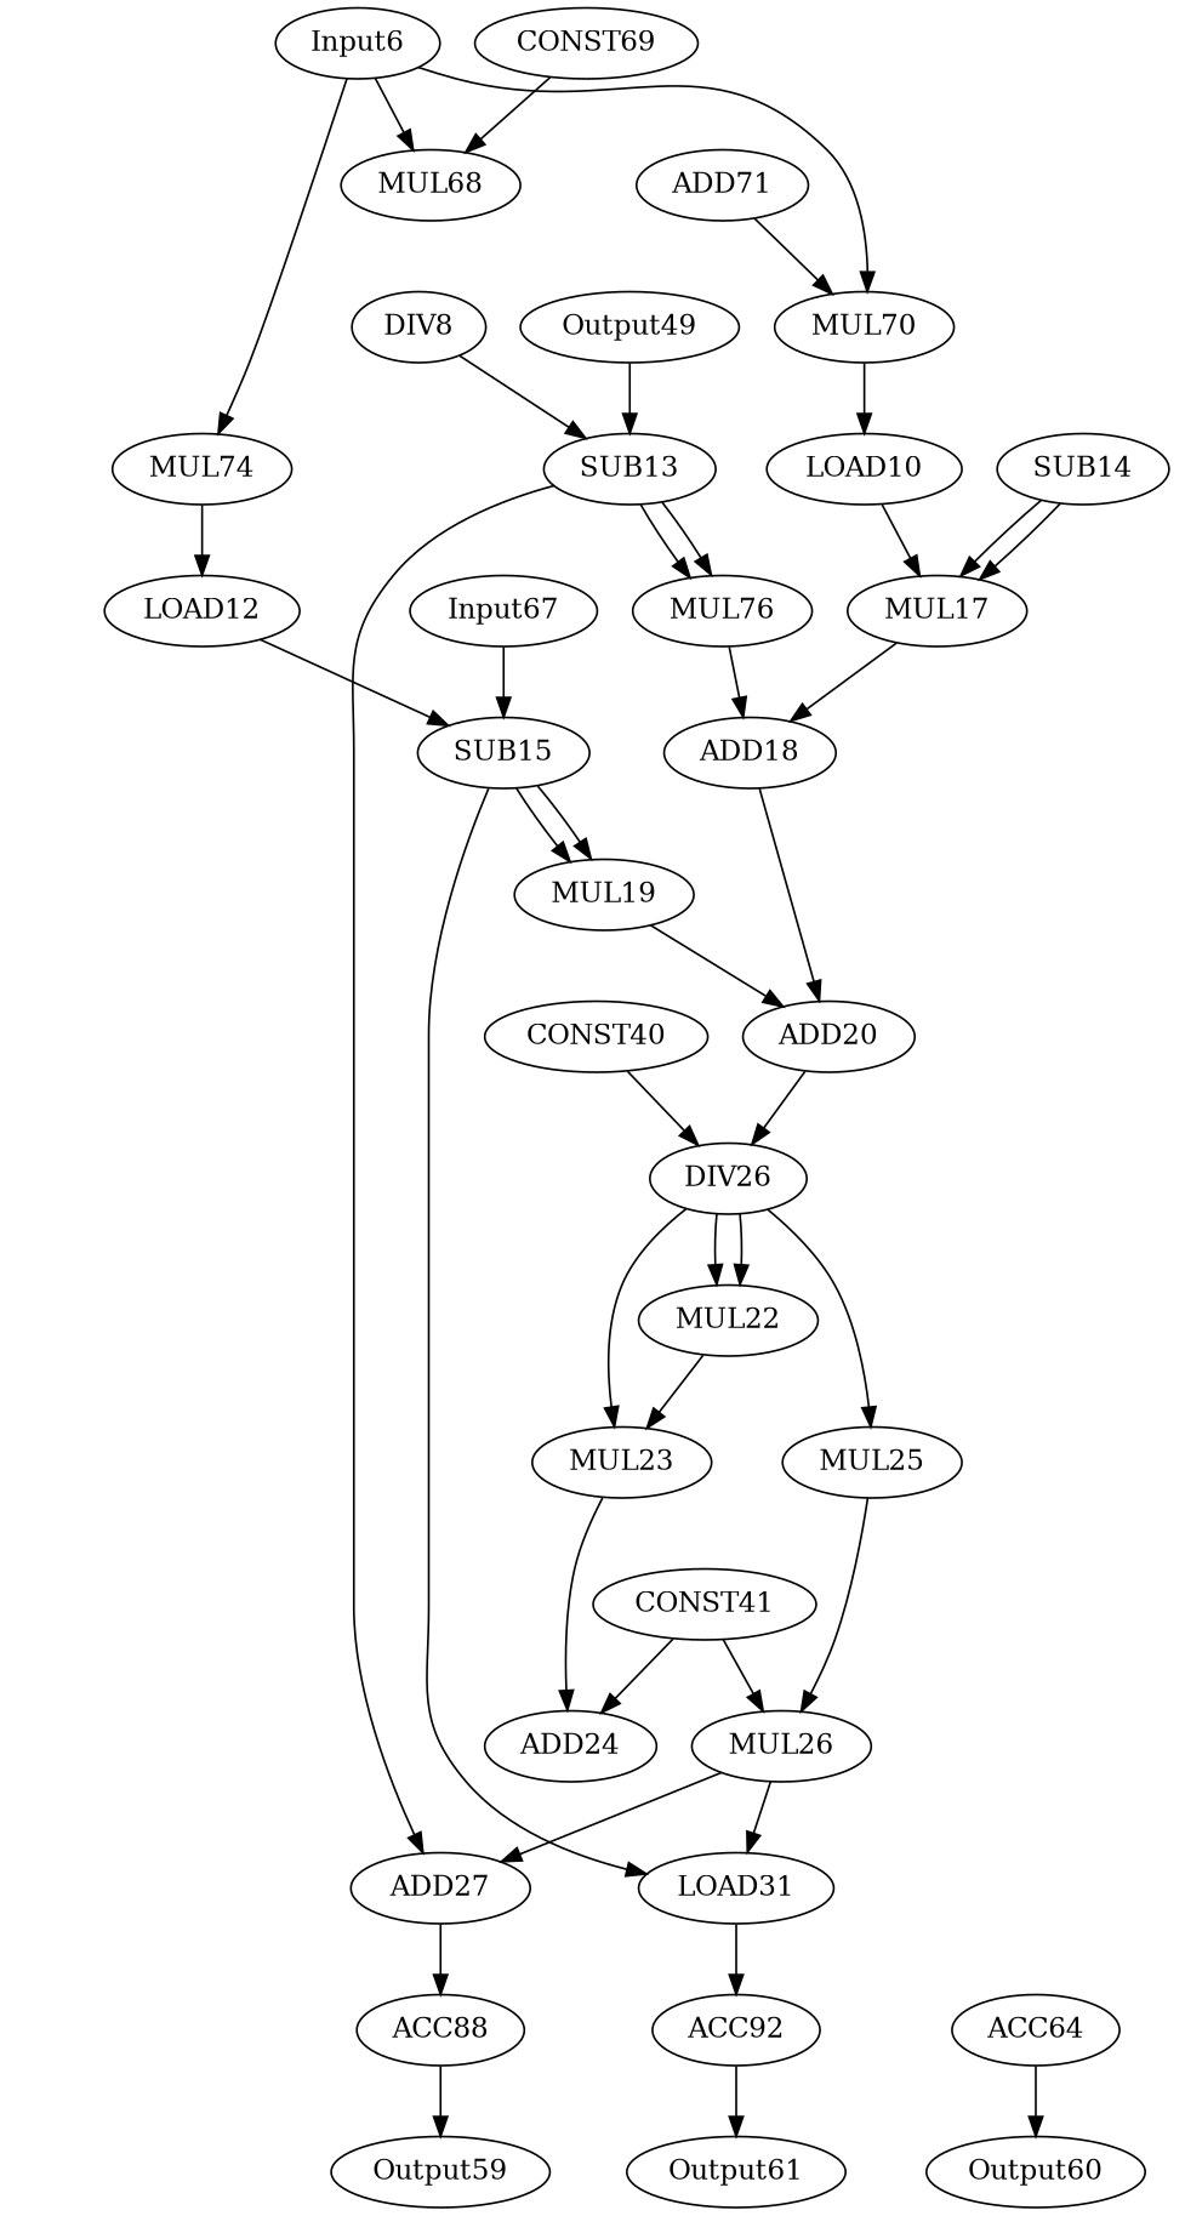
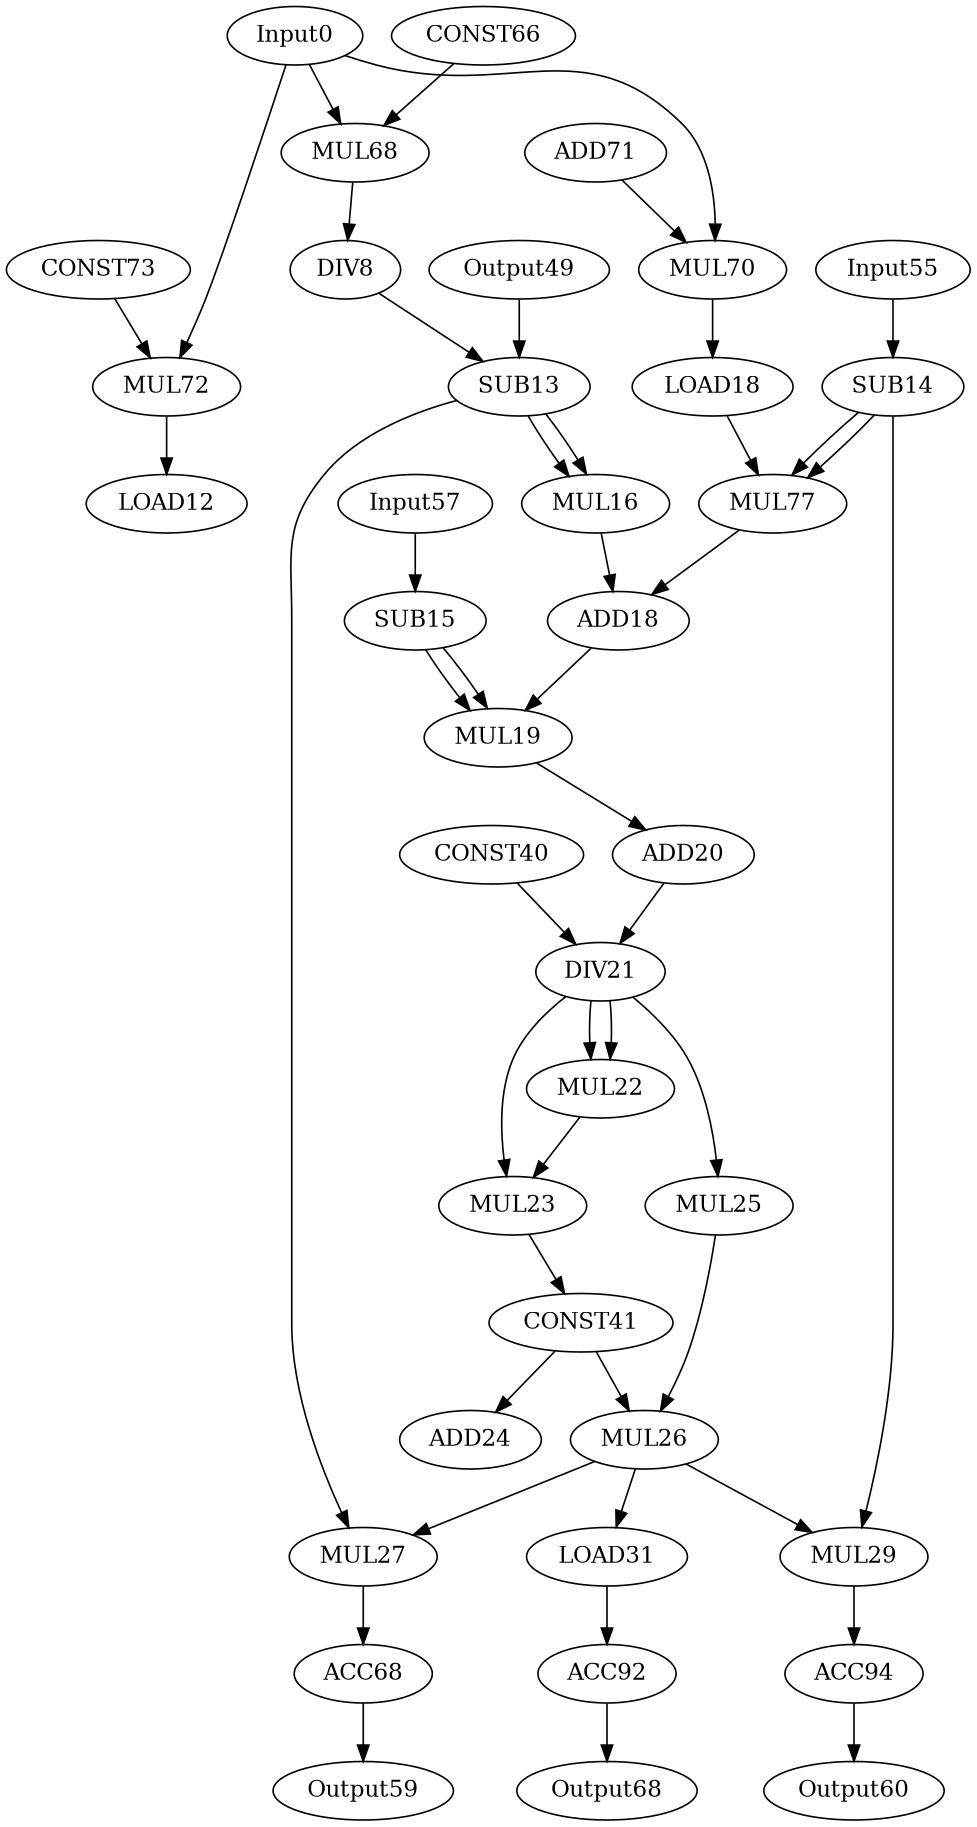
  digraph {
    node [opcode=mul]
    edge [operand=0]
-   Input6 [offset="0, 0" opcode=input pattern="4, 16, 4, 64" ref_name=NL]
+   Input6 [offset="0, 0" opcode=input pattern="4, 16, 4, 64" ref_name=NL label=Input0]
    MUL68 [opcode=MUL]
    MUL70 [opcode=MUL]
-   MUL72 [opcode=MUL label=MUL74]
+   MUL72 [opcode=MUL]
    n5 [cycles=1024 label=DIV8 offset="0, 0" opcode=load ref_name=position_x]
-   LOAD10 [cycles=1024 offset="0, 0" opcode=load ref_name=position_y]
+   LOAD10 [cycles=1024 offset="0, 0" opcode=load ref_name=position_y label=LOAD18]
    LOAD12 [cycles=1024 offset="0, 0" opcode=load ref_name=position_z]
    SUB13 [opcode=sub]
-   MUL16 [label=MUL76]
-   MUL27 [label=ADD27]
-   MUL17
+   MUL16
+   MUL27
+   MUL17 [label=MUL77]
    SUB14 [opcode=sub]
+   MUL29
    SUB15 [opcode=sub]
    MUL19
    n16 [label=LOAD31]
    ADD18 [opcode=add]
-   ACC88 [acc_first=1 acc_params="0, 16, 1, 64" opcode=acc]
-   ACC94 [acc_first=1 acc_params="0, 16, 1, 64" opcode=acc label=ACC64]
+   ACC88 [acc_first=1 acc_params="0, 16, 1, 64" opcode=acc label=ACC68]
+   ACC94 [acc_first=1 acc_params="0, 16, 1, 64" opcode=acc]
    ADD20 [opcode=add]
    ACC92 [acc_first=1 acc_params="0, 16, 1, 64" opcode=acc]
-   DIV21 [opcode=udiv label=DIV26]
+   DIV21 [opcode=udiv]
    MUL22
    MUL23
    MUL25
    ADD24 [opcode=add]
    MUL26
    Output59 [offset="0, 0" opcode=output pattern="0, 16, 4, 64" ref_name=force_x]
    Output60 [offset="0, 0" opcode=output pattern="0, 16, 4, 64" ref_name=force_y]
-   Output61 [offset="0, 0" opcode=output pattern="0, 16, 4, 64" ref_name=force_z]
+   Output61 [offset="0, 0" opcode=output pattern="0, 16, 4, 64" ref_name=force_z label=Output68]
    CONST40 [opcode=const value=10]
    CONST41 [opcode=const value=-2000]
    n33 [label=Output49 offset="0, 0" opcode=input pattern="0, 16, 4, 64" ref_name=position_x]
-   Input57 [offset="0, 0" opcode=input pattern="0, 16, 4, 64" ref_name=position_z label=Input67]
-   CONST69 [opcode=const value=4]
+   Input55 [offset="0, 0" opcode=input pattern="0, 16, 4, 64" ref_name=position_y]
+   Input57 [offset="0, 0" opcode=input pattern="0, 16, 4, 64" ref_name=position_z]
+   CONST69 [opcode=const value=4 label=CONST66]
    n37 [label=ADD71 opcode=const value=4]
+   CONST73 [opcode=const value=4]
    Input6 -> MUL68
    Input6 -> MUL70
    Input6 -> MUL72
+   MUL68 -> n5
    MUL70 -> LOAD10
    MUL72 -> LOAD12
    n5 -> SUB13 [operand=1]
    LOAD10 -> MUL17 [operand=1]
-   LOAD12 -> SUB15 [operand=1]
    SUB13 -> MUL16
    SUB13 -> MUL16 [operand=1]
    SUB13 -> MUL27 [operand=1]
    MUL16 -> ADD18 [operand=1]
    MUL27 -> ACC88
    MUL17 -> ADD18
    SUB14 -> MUL17
    SUB14 -> MUL17 [operand=1]
+   SUB14 -> MUL29 [operand=1]
+   MUL29 -> ACC94
    SUB15 -> MUL19
    SUB15 -> MUL19 [operand=1]
-   SUB15 -> n16 [operand=1]
    MUL19 -> ADD20 [operand=1]
    n16 -> ACC92
-   ADD18 -> ADD20
+   ADD18 -> MUL19
    ACC88 -> Output59
    ACC94 -> Output60
    ADD20 -> DIV21 [operand=1]
    ACC92 -> Output61
    DIV21 -> MUL22
    DIV21 -> MUL22 [operand=1]
    DIV21 -> MUL23 [operand=1]
    DIV21 -> MUL25 [operand=1]
    MUL22 -> MUL23
-   MUL23 -> ADD24
+   MUL23 -> CONST41
    MUL25 -> MUL26
    MUL26 -> MUL27
+   MUL26 -> MUL29
    MUL26 -> n16
    CONST40 -> DIV21
    CONST41 -> ADD24 [operand=1]
    CONST41 -> MUL26 [operand=1]
    n33 -> SUB13
+   Input55 -> SUB14
    Input57 -> SUB15
    CONST69 -> MUL68 [operand=1]
    n37 -> MUL70 [operand=1]
+   CONST73 -> MUL72 [operand=1]
  }
